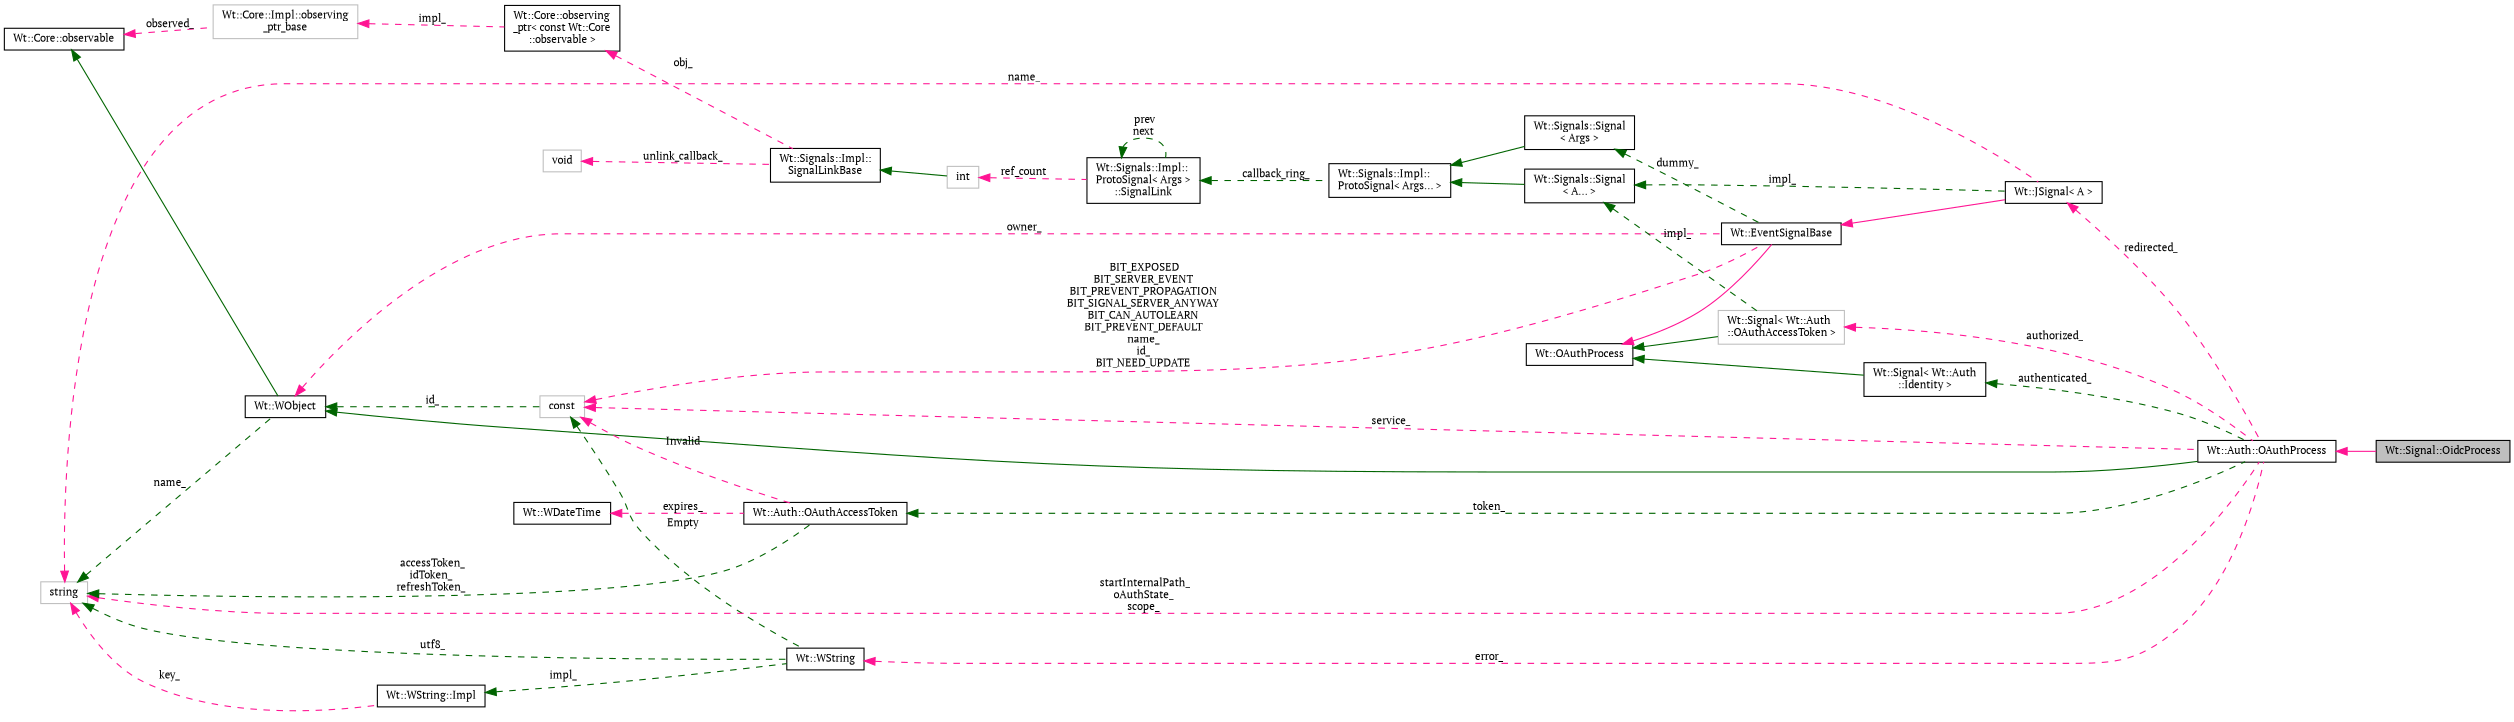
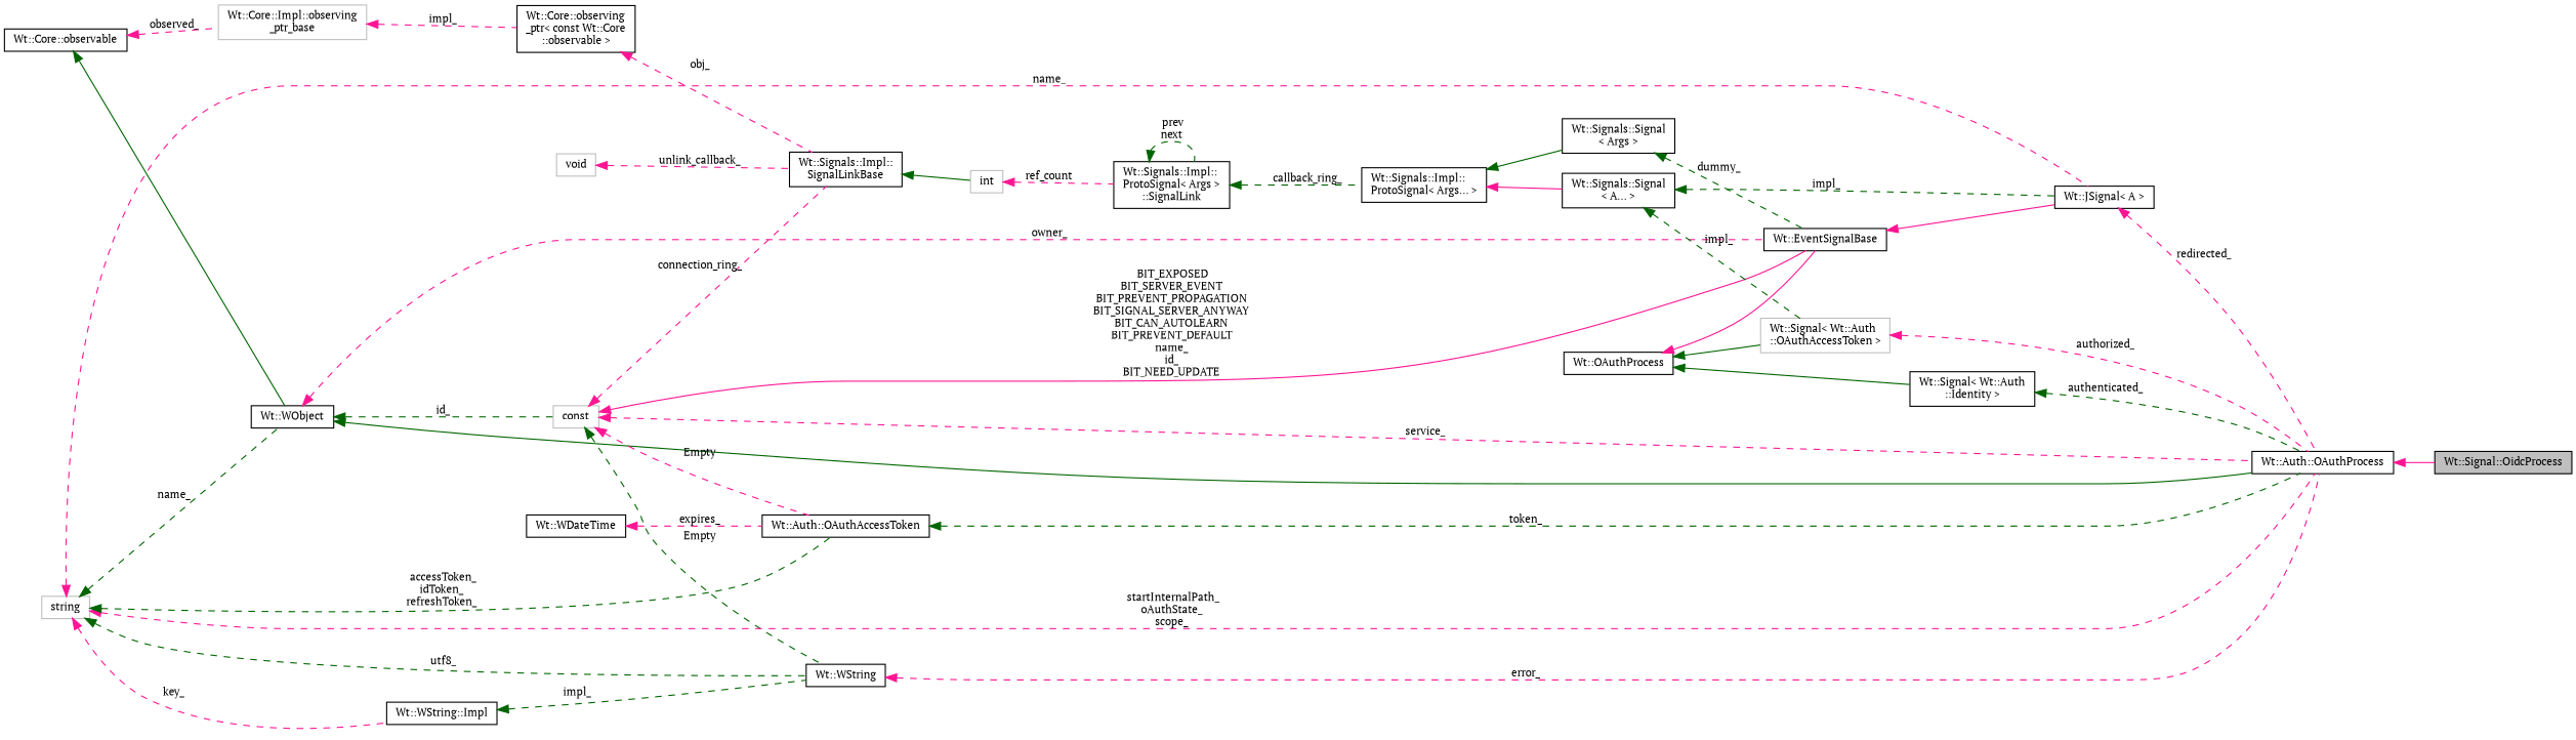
  digraph {
    fontname="PT Serif"
    rankdir=LR
    node [color=black fillcolor=white fontname="PT Serif" fontsize=10 shape=record style=filled]
    edge [color=deeppink dir=back fontname="PT Serif" fontsize=10 labelfontname=Helvetica labelfontsize=10 style=dashed]
    n1 [fillcolor=grey75 fontcolor=black height=0.2 label="Wt::Signal::OidcProcess" width=0.4]
    n2 [height=0.2 label="Wt::Auth::OAuthProcess" width=0.4]
    n3 [height=0.2 label="Wt::WObject" width=0.4]
    n4 [height=0.2 label="Wt::EventSignalBase" width=0.4]
    n5 [color=grey75 height=0.2 label=const width=0.4]
    n6 [height=0.2 label="Wt::JSignal\< A \>" width=0.4]
    n7 [height=0.2 label="Wt::Core::observable" width=0.4]
    n8 [color=grey75 height=0.2 label="Wt::Core::Impl::observing\l_ptr_base" width=0.4]
    n9 [height=0.2 label="Wt::Core::observing\l_ptr\< const Wt::Core\l::observable \>" width=0.4]
    n10 [color=grey75 height=0.2 label=string width=0.4]
    n11 [height=0.2 label="Wt::WString" width=0.4]
    n12 [height=0.2 label="Wt::WString::Impl" width=0.4]
    n13 [height=0.2 label="Wt::Auth::OAuthAccessToken" width=0.4]
    n14 [height=0.2 label="Wt::Signals::Impl::\lSignalLinkBase" width=0.4]
    n15 [color=grey75 height=0.2 label=int width=0.4]
    n16 [height=0.2 label="Wt::Signal\< Wt::Auth\l::Identity \>" width=0.4]
    n17 [height=0.2 label="Wt::OAuthProcess" width=0.4]
    n18 [color=grey75 height=0.2 label="Wt::Signal\< Wt::Auth\l::OAuthAccessToken \>" width=0.4]
    n19 [height=0.2 label="Wt::Signals::Signal\l\< A... \>" width=0.4]
    n20 [height=0.2 label="Wt::Signals::Impl::\lProtoSignal\< Args... \>" width=0.4]
    n21 [height=0.2 label="Wt::Signals::Signal\l\< Args \>" width=0.4]
    n22 [height=0.2 label="Wt::Signals::Impl::\lProtoSignal\< Args \>\l::SignalLink" width=0.4]
    n23 [color=grey75 height=0.2 label=void width=0.4]
    n24 [height=0.2 label="Wt::WDateTime" width=0.4]
    n2 -> n1 [style=solid]
    n3 -> n2 [color=darkgreen style=solid]
    n3 -> n4 [label=" owner_"]
    n3 -> n5 [color=darkgreen label=" id_"]
    n4 -> n6 [style=solid]
    n5 -> n2 [label=" service_"]
-   n5 -> n4 [label=" BIT_EXPOSED\nBIT_SERVER_EVENT\nBIT_PREVENT_PROPAGATION\nBIT_SIGNAL_SERVER_ANYWAY\nBIT_CAN_AUTOLEARN\nBIT_PREVENT_DEFAULT\nname_\nid_\nBIT_NEED_UPDATE"]
+   n5 -> n4 [label=" BIT_EXPOSED\nBIT_SERVER_EVENT\nBIT_PREVENT_PROPAGATION\nBIT_SIGNAL_SERVER_ANYWAY\nBIT_CAN_AUTOLEARN\nBIT_PREVENT_DEFAULT\nname_\nid_\nBIT_NEED_UPDATE" style=solid]
    n5 -> n11 [color=darkgreen label=" Empty"]
-   n5 -> n13 [label=" Invalid"]
+   n5 -> n13 [label=" Empty"]
+   n5 -> n14 [label=" connection_ring_"]
    n6 -> n2 [label=" redirected_"]
    n7 -> n3 [color=darkgreen style=solid]
    n7 -> n8 [label=" observed_"]
    n8 -> n9 [label=" impl_"]
    n9 -> n14 [label=" obj_"]
    n10 -> n2 [label=" startInternalPath_\noAuthState_\nscope_"]
    n10 -> n3 [color=darkgreen label=" name_"]
    n10 -> n6 [label=" name_"]
    n10 -> n11 [color=darkgreen label=" utf8_"]
    n10 -> n12 [label=" key_"]
    n10 -> n13 [color=darkgreen label=" accessToken_\nidToken_\nrefreshToken_"]
    n11 -> n2 [label=" error_"]
    n12 -> n11 [color=darkgreen label=" impl_"]
    n13 -> n2 [color=darkgreen label=" token_"]
    n14 -> n15 [color=darkgreen style=solid]
    n15 -> n22 [label=" ref_count"]
    n16 -> n2 [color=darkgreen label=" authenticated_"]
    n17 -> n4 [style=solid]
    n17 -> n16 [color=darkgreen style=solid]
    n17 -> n18 [color=darkgreen style=solid]
    n18 -> n2 [label=" authorized_"]
    n19 -> n6 [color=darkgreen label=" impl_"]
    n19 -> n18 [color=darkgreen label=" impl_"]
-   n20 -> n19 [color=darkgreen style=solid]
+   n20 -> n19 [style=solid]
    n20 -> n21 [color=darkgreen style=solid]
    n21 -> n4 [color=darkgreen label=" dummy_"]
    n22 -> n20 [color=darkgreen label=" callback_ring_"]
    n22 -> n22 [color=darkgreen label=" prev\nnext"]
    n23 -> n14 [label=" unlink_callback_"]
    n24 -> n13 [label=" expires_"]
  }
